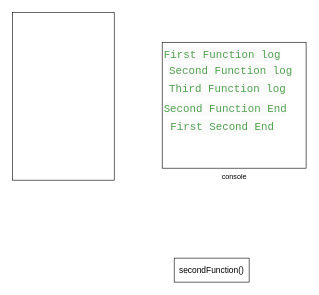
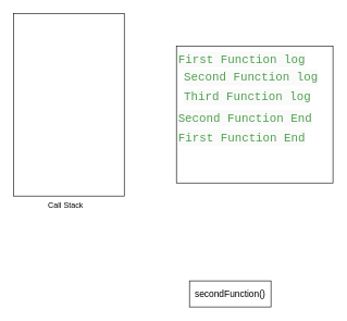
  <mxCell id="0" />
  <mxCell id="1" parent="0" />
  <mxCell id="2" value="" style="whiteSpace=wrap;html=1;" vertex="1" parent="1"><mxGeometry x="20" y="20" width="170" height="280" as="geometry" /></mxCell>
+ <mxCell id="3" value="Call Stack" style="text;html=1;align=center;verticalAlign=middle;resizable=0;points=[];autosize=1;strokeColor=none;fillColor=none;" vertex="1" parent="1"><mxGeometry x="60" y="300" width="80" height="30" as="geometry" /></mxCell>
  <mxCell id="4" value="" style="whiteSpace=wrap;html=1;" vertex="1" parent="1"><mxGeometry x="270" y="70" width="240" height="210" as="geometry" /></mxCell>
- <mxCell id="5" value="console" style="text;html=1;align=center;verticalAlign=middle;resizable=0;points=[];autosize=1;strokeColor=none;fillColor=none;" vertex="1" parent="1"><mxGeometry x="360" y="280" width="60" height="30" as="geometry" /></mxCell>
  <mxCell id="6" value="&lt;div style=&quot;color: rgb(56, 58, 66); background-color: rgb(250, 250, 250); font-family: Consolas, &amp;quot;Courier New&amp;quot;, monospace; font-size: 18px; line-height: 24px; white-space-collapse: preserve;&quot;&gt;&lt;span style=&quot;color: #50a14f;&quot;&gt;First Function log&lt;/span&gt;&lt;/div&gt;" style="text;html=1;align=center;verticalAlign=middle;resizable=0;points=[];autosize=1;strokeColor=none;fillColor=none;" vertex="1" parent="1"><mxGeometry x="270" y="70" width="200" height="40" as="geometry" /></mxCell>
  <mxCell id="7" value="&lt;font style=&quot;font-size: 14px;&quot;&gt;secondFunction()&lt;/font&gt;" style="whiteSpace=wrap;html=1;" vertex="1" parent="1"><mxGeometry x="290" y="430" width="125" height="40" as="geometry" /></mxCell>
  <mxCell id="8" value="&lt;div style=&quot;color: #383a42;background-color: #fafafa;font-family: Consolas, 'Courier New', monospace;font-weight: normal;font-size: 18px;line-height: 24px;white-space: pre;&quot;&gt;&lt;div&gt;&lt;span style=&quot;color: #50a14f;&quot;&gt;Second Function log&lt;/span&gt;&lt;/div&gt;&lt;/div&gt;" style="text;whiteSpace=wrap;html=1;" vertex="1" parent="1"><mxGeometry x="280" y="100" width="220" height="50" as="geometry" /></mxCell>
  <mxCell id="9" value="&lt;div style=&quot;color: #383a42;background-color: #fafafa;font-family: Consolas, 'Courier New', monospace;font-weight: normal;font-size: 18px;line-height: 24px;white-space: pre;&quot;&gt;&lt;div&gt;&lt;span style=&quot;color: #50a14f;&quot;&gt;Third Function log&lt;/span&gt;&lt;/div&gt;&lt;/div&gt;" style="text;whiteSpace=wrap;html=1;" vertex="1" parent="1"><mxGeometry x="280" y="130" width="210" height="50" as="geometry" /></mxCell>
  <mxCell id="10" value="&lt;div style=&quot;color: rgb(56, 58, 66); background-color: rgb(250, 250, 250); font-family: Consolas, &amp;quot;Courier New&amp;quot;, monospace; font-size: 18px; line-height: 24px; white-space-collapse: preserve;&quot;&gt;&lt;span style=&quot;color: #50a14f;&quot;&gt;Second Function End&lt;/span&gt;&lt;/div&gt;" style="text;html=1;align=center;verticalAlign=middle;resizable=0;points=[];autosize=1;strokeColor=none;fillColor=none;" vertex="1" parent="1"><mxGeometry x="270" y="160" width="210" height="40" as="geometry" /></mxCell>
- <mxCell id="11" value="&lt;div style=&quot;color: rgb(56, 58, 66); background-color: rgb(250, 250, 250); font-family: Consolas, &amp;quot;Courier New&amp;quot;, monospace; font-size: 18px; line-height: 24px; white-space-collapse: preserve;&quot;&gt;&lt;span style=&quot;color: #50a14f;&quot;&gt;First Second End&lt;/span&gt;&lt;/div&gt;" style="text;html=1;align=center;verticalAlign=middle;resizable=0;points=[];autosize=1;strokeColor=none;fillColor=none;" vertex="1" parent="1"><mxGeometry x="270" y="190" width="200" height="40" as="geometry" /></mxCell>
+ <mxCell id="11" value="&lt;div style=&quot;color: rgb(56, 58, 66); background-color: rgb(250, 250, 250); font-family: Consolas, &amp;quot;Courier New&amp;quot;, monospace; font-size: 18px; line-height: 24px; white-space-collapse: preserve;&quot;&gt;&lt;span style=&quot;color: #50a14f;&quot;&gt;First Function End&lt;/span&gt;&lt;/div&gt;" style="text;html=1;align=center;verticalAlign=middle;resizable=0;points=[];autosize=1;strokeColor=none;fillColor=none;" vertex="1" parent="1"><mxGeometry x="270" y="190" width="200" height="40" as="geometry" /></mxCell>
